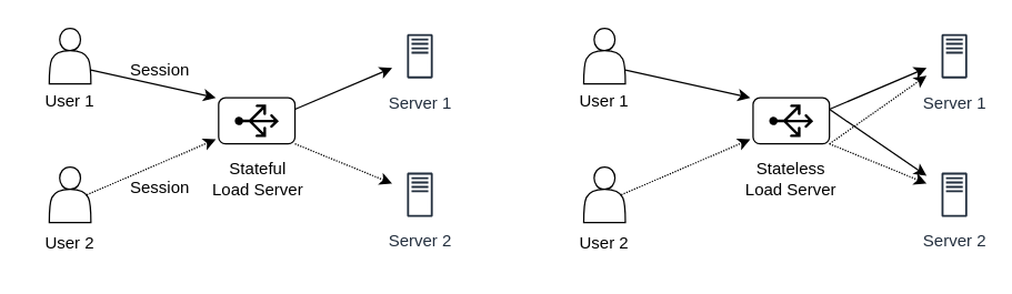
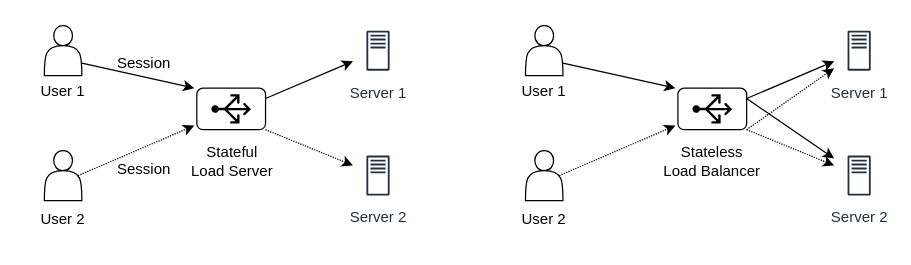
  <mxCell id="0" />
  <mxCell id="1" parent="0" />
  <mxCell id="2" value="" style="group" vertex="1" connectable="0" parent="1"><mxGeometry x="157" y="70" width="55" height="33.25" as="geometry" /></mxCell>
  <mxCell id="3" value="" style="rounded=1;whiteSpace=wrap;html=1;" vertex="1" parent="2"><mxGeometry width="55" height="33.25" as="geometry" /></mxCell>
  <mxCell id="4" value="" style="sketch=0;aspect=fixed;pointerEvents=1;shadow=0;dashed=0;html=1;strokeColor=none;labelPosition=center;verticalLabelPosition=bottom;verticalAlign=top;align=center;fillColor=#000000;shape=mxgraph.azure.load_balancer_generic;direction=north;strokeWidth=1;" vertex="1" parent="2"><mxGeometry x="11.62" y="4.87" width="31.76" height="23.5" as="geometry" /></mxCell>
  <mxCell id="5" value="Stateful &lt;br&gt;Load Server" style="text;html=1;strokeColor=none;fillColor=none;align=center;verticalAlign=middle;whiteSpace=wrap;rounded=0;" vertex="1" parent="1"><mxGeometry x="144" y="110.87" width="83" height="37.13" as="geometry" /></mxCell>
  <mxCell id="6" value="" style="shape=actor;whiteSpace=wrap;html=1;" vertex="1" parent="1"><mxGeometry x="35" y="20" width="30" height="40" as="geometry" /></mxCell>
  <mxCell id="7" value="" style="shape=actor;whiteSpace=wrap;html=1;" vertex="1" parent="1"><mxGeometry x="35" y="120" width="30" height="40" as="geometry" /></mxCell>
  <mxCell id="8" value="Server 1" style="sketch=0;outlineConnect=0;fontColor=#232F3E;gradientColor=none;strokeColor=#232F3E;fillColor=#ffffff;dashed=0;verticalLabelPosition=bottom;verticalAlign=top;align=center;html=1;fontSize=12;fontStyle=0;aspect=fixed;shape=mxgraph.aws4.resourceIcon;resIcon=mxgraph.aws4.traditional_server;" vertex="1" parent="1"><mxGeometry x="282" y="20" width="40" height="40" as="geometry" /></mxCell>
  <mxCell id="9" value="Server 2" style="sketch=0;outlineConnect=0;fontColor=#232F3E;gradientColor=none;strokeColor=#232F3E;fillColor=#ffffff;dashed=0;verticalLabelPosition=bottom;verticalAlign=top;align=center;html=1;fontSize=12;fontStyle=0;aspect=fixed;shape=mxgraph.aws4.resourceIcon;resIcon=mxgraph.aws4.traditional_server;" vertex="1" parent="1"><mxGeometry x="282" y="120" width="40" height="40" as="geometry" /></mxCell>
  <mxCell id="10" value="" style="endArrow=classic;html=1;rounded=0;exitX=0.9;exitY=0.5;exitDx=0;exitDy=0;exitPerimeter=0;dashed=1;dashPattern=1 1;" edge="1" parent="1" source="7"><mxGeometry width="50" height="50" relative="1" as="geometry"><mxPoint x="85" y="250" as="sourcePoint" /><mxPoint x="155" y="100" as="targetPoint" /></mxGeometry></mxCell>
  <mxCell id="11" value="" style="endArrow=classic;html=1;rounded=0;exitX=1;exitY=1;exitDx=0;exitDy=0;dashed=1;dashPattern=1 1;" edge="1" parent="1" source="3" target="9"><mxGeometry width="50" height="50" relative="1" as="geometry"><mxPoint x="422" y="170" as="sourcePoint" /><mxPoint x="472" y="120" as="targetPoint" /></mxGeometry></mxCell>
  <mxCell id="12" value="" style="endArrow=classic;html=1;rounded=0;exitX=1;exitY=0.25;exitDx=0;exitDy=0;" edge="1" parent="1" source="3" target="8"><mxGeometry width="50" height="50" relative="1" as="geometry"><mxPoint x="422" y="170" as="sourcePoint" /><mxPoint x="472" y="120" as="targetPoint" /></mxGeometry></mxCell>
  <mxCell id="13" value="" style="endArrow=classic;html=1;rounded=0;exitX=1;exitY=0.75;exitDx=0;exitDy=0;" edge="1" parent="1" source="6"><mxGeometry relative="1" as="geometry"><mxPoint x="365" y="140" as="sourcePoint" /><mxPoint x="155" y="70" as="targetPoint" /></mxGeometry></mxCell>
  <mxCell id="14" value="Session" style="text;html=1;strokeColor=none;fillColor=none;align=center;verticalAlign=middle;whiteSpace=wrap;rounded=0;" vertex="1" parent="1"><mxGeometry x="85" y="35" width="60" height="30" as="geometry" /></mxCell>
  <mxCell id="15" value="Session" style="text;html=1;strokeColor=none;fillColor=none;align=center;verticalAlign=middle;whiteSpace=wrap;rounded=0;" vertex="1" parent="1"><mxGeometry x="85" y="120" width="60" height="30" as="geometry" /></mxCell>
  <mxCell id="16" value="User 1" style="text;html=1;strokeColor=none;fillColor=none;align=center;verticalAlign=middle;whiteSpace=wrap;rounded=0;" vertex="1" parent="1"><mxGeometry x="20" y="58" width="60" height="30" as="geometry" /></mxCell>
  <mxCell id="17" value="User 2" style="text;html=1;strokeColor=none;fillColor=none;align=center;verticalAlign=middle;whiteSpace=wrap;rounded=0;" vertex="1" parent="1"><mxGeometry x="20" y="160" width="60" height="30" as="geometry" /></mxCell>
  <mxCell id="18" value="" style="group" vertex="1" connectable="0" parent="1"><mxGeometry x="542" y="70" width="55" height="33.25" as="geometry" /></mxCell>
  <mxCell id="19" value="" style="rounded=1;whiteSpace=wrap;html=1;" vertex="1" parent="18"><mxGeometry width="55" height="33.25" as="geometry" /></mxCell>
  <mxCell id="20" value="" style="sketch=0;aspect=fixed;pointerEvents=1;shadow=0;dashed=0;html=1;strokeColor=none;labelPosition=center;verticalLabelPosition=bottom;verticalAlign=top;align=center;fillColor=#000000;shape=mxgraph.azure.load_balancer_generic;direction=north;strokeWidth=1;" vertex="1" parent="18"><mxGeometry x="11.62" y="4.87" width="31.76" height="23.5" as="geometry" /></mxCell>
  <mxCell id="21" value="" style="shape=actor;whiteSpace=wrap;html=1;" vertex="1" parent="1"><mxGeometry x="420" y="20" width="30" height="40" as="geometry" /></mxCell>
  <mxCell id="22" value="" style="shape=actor;whiteSpace=wrap;html=1;" vertex="1" parent="1"><mxGeometry x="420" y="120" width="30" height="40" as="geometry" /></mxCell>
  <mxCell id="23" value="Server 1" style="sketch=0;outlineConnect=0;fontColor=#232F3E;gradientColor=none;strokeColor=#232F3E;fillColor=#ffffff;dashed=0;verticalLabelPosition=bottom;verticalAlign=top;align=center;html=1;fontSize=12;fontStyle=0;aspect=fixed;shape=mxgraph.aws4.resourceIcon;resIcon=mxgraph.aws4.traditional_server;" vertex="1" parent="1"><mxGeometry x="667" y="20" width="40" height="40" as="geometry" /></mxCell>
  <mxCell id="24" value="Server 2" style="sketch=0;outlineConnect=0;fontColor=#232F3E;gradientColor=none;strokeColor=#232F3E;fillColor=#ffffff;dashed=0;verticalLabelPosition=bottom;verticalAlign=top;align=center;html=1;fontSize=12;fontStyle=0;aspect=fixed;shape=mxgraph.aws4.resourceIcon;resIcon=mxgraph.aws4.traditional_server;" vertex="1" parent="1"><mxGeometry x="667" y="120" width="40" height="40" as="geometry" /></mxCell>
  <mxCell id="25" value="" style="endArrow=classic;html=1;rounded=0;exitX=0.9;exitY=0.5;exitDx=0;exitDy=0;exitPerimeter=0;dashed=1;dashPattern=1 1;" edge="1" parent="1" source="22"><mxGeometry width="50" height="50" relative="1" as="geometry"><mxPoint x="470" y="250" as="sourcePoint" /><mxPoint x="540" y="100" as="targetPoint" /></mxGeometry></mxCell>
  <mxCell id="26" value="" style="endArrow=classic;html=1;rounded=0;exitX=1;exitY=1;exitDx=0;exitDy=0;dashed=1;dashPattern=1 1;" edge="1" parent="1" source="19" target="23"><mxGeometry width="50" height="50" relative="1" as="geometry"><mxPoint x="807" y="170" as="sourcePoint" /><mxPoint x="857" y="120" as="targetPoint" /></mxGeometry></mxCell>
  <mxCell id="27" value="" style="endArrow=classic;html=1;rounded=0;exitX=1;exitY=0.25;exitDx=0;exitDy=0;" edge="1" parent="1" source="19" target="23"><mxGeometry width="50" height="50" relative="1" as="geometry"><mxPoint x="807" y="170" as="sourcePoint" /><mxPoint x="857" y="120" as="targetPoint" /></mxGeometry></mxCell>
  <mxCell id="28" value="" style="endArrow=classic;html=1;rounded=0;exitX=1;exitY=0.75;exitDx=0;exitDy=0;" edge="1" parent="1" source="21"><mxGeometry relative="1" as="geometry"><mxPoint x="750" y="140" as="sourcePoint" /><mxPoint x="540" y="70" as="targetPoint" /></mxGeometry></mxCell>
  <mxCell id="29" value="User 1" style="text;html=1;strokeColor=none;fillColor=none;align=center;verticalAlign=middle;whiteSpace=wrap;rounded=0;" vertex="1" parent="1"><mxGeometry x="405" y="58" width="60" height="30" as="geometry" /></mxCell>
  <mxCell id="30" value="User 2" style="text;html=1;strokeColor=none;fillColor=none;align=center;verticalAlign=middle;whiteSpace=wrap;rounded=0;" vertex="1" parent="1"><mxGeometry x="405" y="160" width="60" height="30" as="geometry" /></mxCell>
  <mxCell id="31" value="" style="endArrow=classic;html=1;rounded=0;exitX=1;exitY=0.25;exitDx=0;exitDy=0;" edge="1" parent="1" source="19" target="24"><mxGeometry width="50" height="50" relative="1" as="geometry"><mxPoint x="395" y="170" as="sourcePoint" /><mxPoint x="445" y="120" as="targetPoint" /></mxGeometry></mxCell>
  <mxCell id="32" value="" style="endArrow=classic;html=1;rounded=0;exitX=1;exitY=1;exitDx=0;exitDy=0;dashed=1;dashPattern=1 1;" edge="1" parent="1" source="19" target="24"><mxGeometry width="50" height="50" relative="1" as="geometry"><mxPoint x="395" y="170" as="sourcePoint" /><mxPoint x="445" y="120" as="targetPoint" /></mxGeometry></mxCell>
- <mxCell id="33" value="Stateless&lt;br&gt;Load Server" style="text;html=1;strokeColor=none;fillColor=none;align=center;verticalAlign=middle;whiteSpace=wrap;rounded=0;" vertex="1" parent="1"><mxGeometry x="528" y="110.87" width="83" height="37.13" as="geometry" /></mxCell>
+ <mxCell id="33" value="Stateless&lt;br&gt;Load Balancer" style="text;html=1;strokeColor=none;fillColor=none;align=center;verticalAlign=middle;whiteSpace=wrap;rounded=0;" vertex="1" parent="1"><mxGeometry x="528" y="110.87" width="83" height="37.13" as="geometry" /></mxCell>
